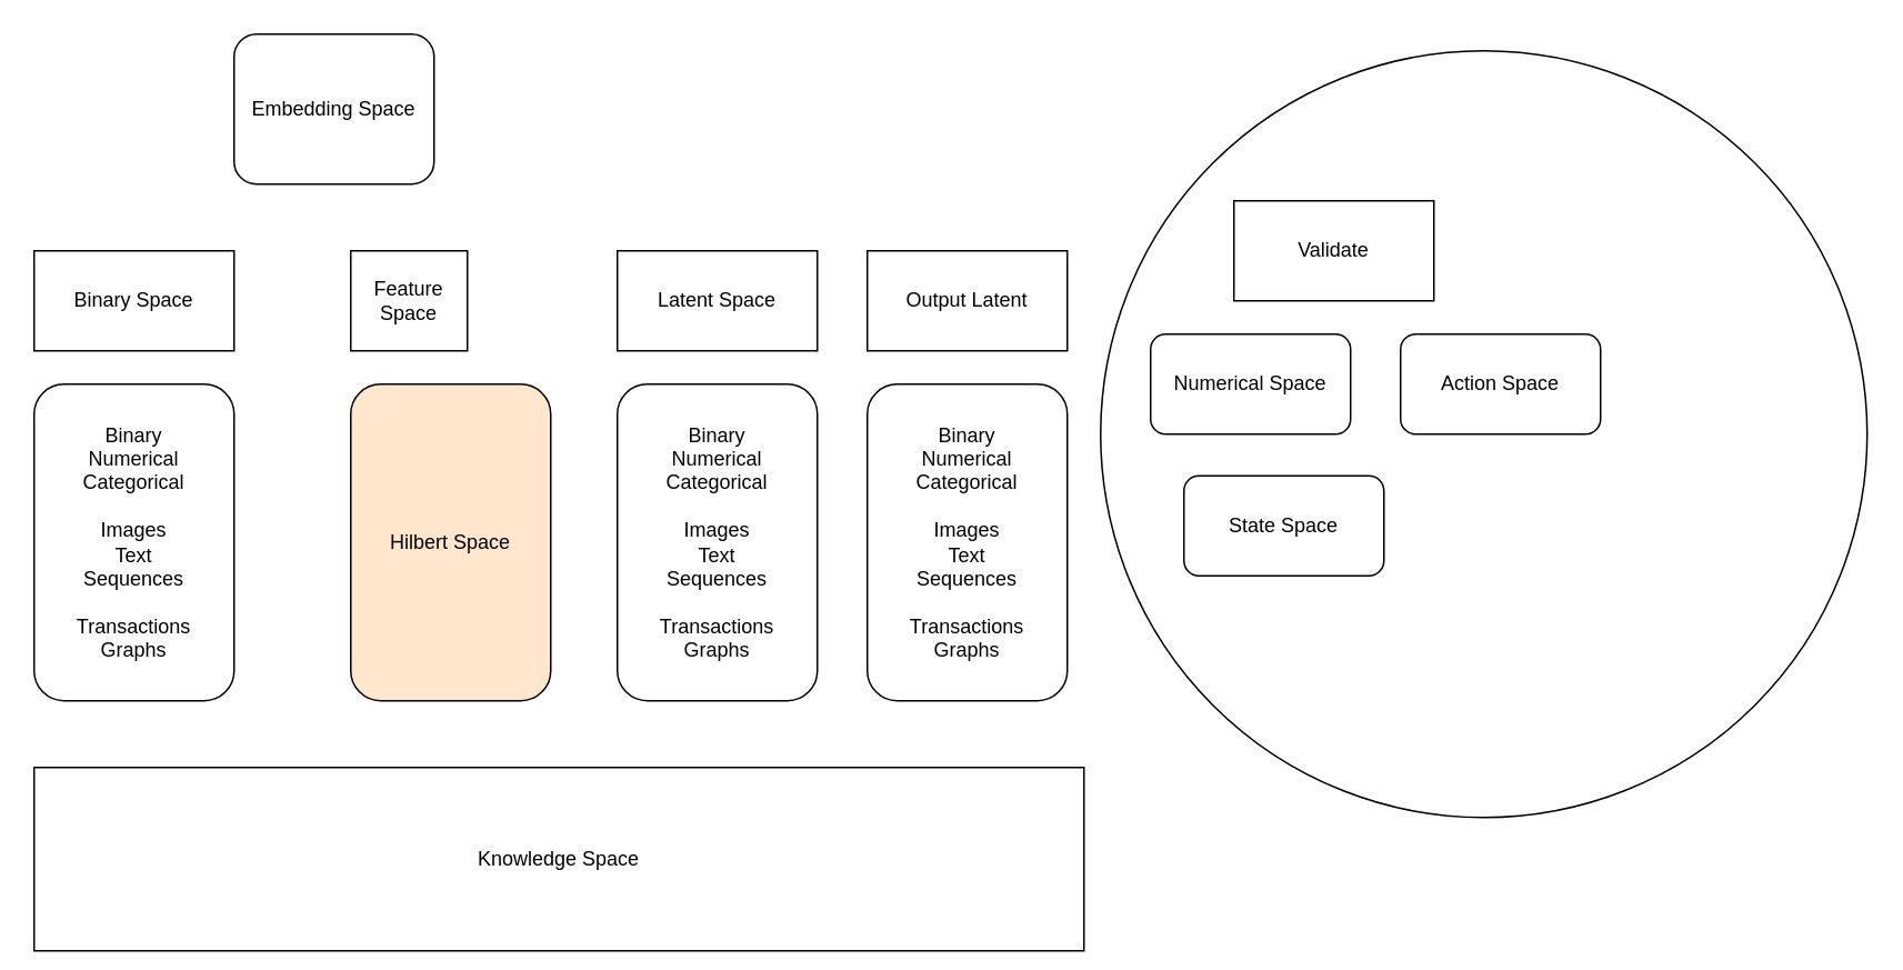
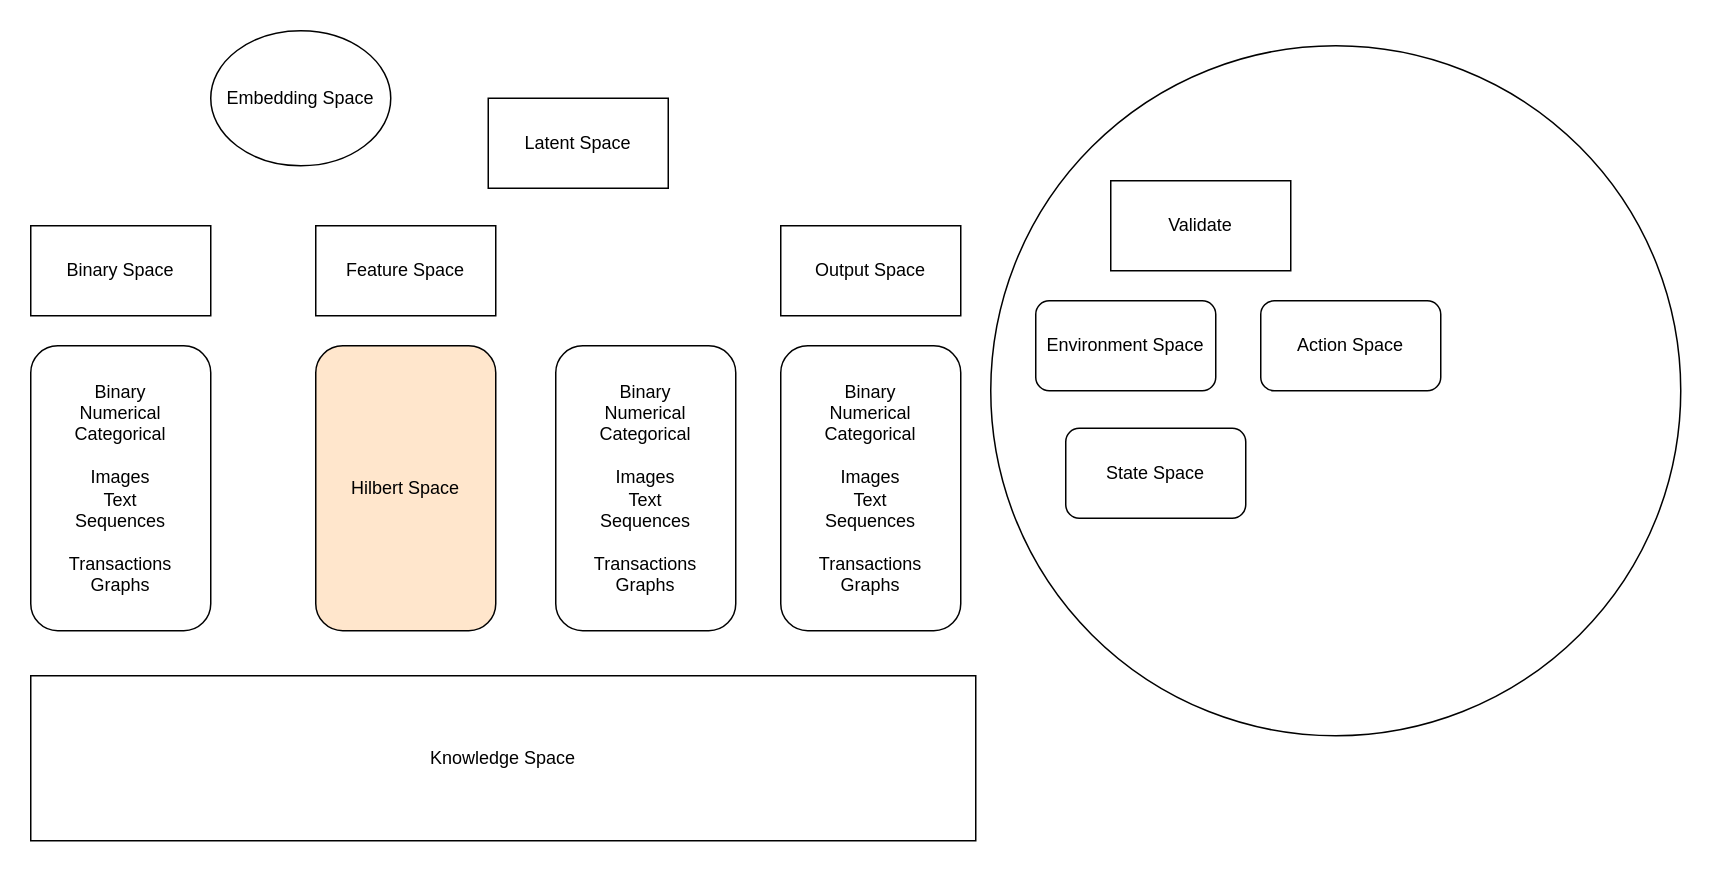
  <mxCell id="0" />
  <mxCell id="1" parent="0" />
  <mxCell id="2" value="Binary Space" style="rounded=0;whiteSpace=wrap;html=1;" vertex="1" parent="1"><mxGeometry x="20" y="150" width="120" height="60" as="geometry" /></mxCell>
  <mxCell id="3" value="Binary&lt;br&gt;Numerical&lt;br&gt;Categorical&lt;br&gt;&lt;br&gt;Images&lt;br&gt;Text&lt;br&gt;Sequences&lt;br&gt;&lt;br&gt;Transactions&lt;br&gt;Graphs" style="rounded=1;whiteSpace=wrap;html=1;" vertex="1" parent="1"><mxGeometry x="20" y="230" width="120" height="190" as="geometry" /></mxCell>
- <mxCell id="4" value="Feature Space" style="rounded=0;whiteSpace=wrap;html=1;" vertex="1" parent="1"><mxGeometry x="210" y="150" width="70" height="60" as="geometry" /></mxCell>
+ <mxCell id="4" value="Feature Space" style="rounded=0;whiteSpace=wrap;html=1;" vertex="1" parent="1"><mxGeometry x="210" y="150" width="120" height="60" as="geometry" /></mxCell>
  <mxCell id="5" value="Hilbert Space" style="rounded=1;whiteSpace=wrap;html=1;fillColor=#ffe6cc;" vertex="1" parent="1"><mxGeometry x="210" y="230" width="120" height="190" as="geometry" /></mxCell>
- <mxCell id="6" value="Latent Space" style="rounded=0;whiteSpace=wrap;html=1;" vertex="1" parent="1"><mxGeometry x="370" y="150" width="120" height="60" as="geometry" /></mxCell>
+ <mxCell id="6" value="Latent Space" style="rounded=0;whiteSpace=wrap;html=1;" vertex="1" parent="1"><mxGeometry x="325" y="65" width="120" height="60" as="geometry" /></mxCell>
  <mxCell id="7" value="Binary&lt;br&gt;Numerical&lt;br&gt;Categorical&lt;br&gt;&lt;br&gt;Images&lt;br&gt;Text&lt;br&gt;Sequences&lt;br&gt;&lt;br&gt;Transactions&lt;br&gt;Graphs" style="rounded=1;whiteSpace=wrap;html=1;" vertex="1" parent="1"><mxGeometry x="370" y="230" width="120" height="190" as="geometry" /></mxCell>
- <mxCell id="8" value="Output Latent" style="rounded=0;whiteSpace=wrap;html=1;" vertex="1" parent="1"><mxGeometry x="520" y="150" width="120" height="60" as="geometry" /></mxCell>
+ <mxCell id="8" value="Output Space" style="rounded=0;whiteSpace=wrap;html=1;" vertex="1" parent="1"><mxGeometry x="520" y="150" width="120" height="60" as="geometry" /></mxCell>
  <mxCell id="9" value="Binary&lt;br&gt;Numerical&lt;br&gt;Categorical&lt;br&gt;&lt;br&gt;Images&lt;br&gt;Text&lt;br&gt;Sequences&lt;br&gt;&lt;br&gt;Transactions&lt;br&gt;Graphs" style="rounded=1;whiteSpace=wrap;html=1;" vertex="1" parent="1"><mxGeometry x="520" y="230" width="120" height="190" as="geometry" /></mxCell>
  <mxCell id="10" value="" style="ellipse;whiteSpace=wrap;html=1;aspect=fixed;" vertex="1" parent="1"><mxGeometry x="660" y="30" width="460" height="460" as="geometry" /></mxCell>
  <mxCell id="11" value="Validate" style="rounded=0;whiteSpace=wrap;html=1;" vertex="1" parent="1"><mxGeometry x="740" y="120" width="120" height="60" as="geometry" /></mxCell>
- <mxCell id="12" value="Knowledge Space" style="rounded=0;whiteSpace=wrap;html=1;" vertex="1" parent="1"><mxGeometry x="20" y="460" width="630" height="110" as="geometry" /></mxCell>
+ <mxCell id="12" value="Knowledge Space" style="rounded=0;whiteSpace=wrap;html=1;" vertex="1" parent="1"><mxGeometry x="20" y="450" width="630" height="110" as="geometry" /></mxCell>
  <mxCell id="13" value="State Space" style="rounded=1;whiteSpace=wrap;html=1;" vertex="1" parent="1"><mxGeometry x="710" y="285" width="120" height="60" as="geometry" /></mxCell>
- <mxCell id="14" value="Numerical Space" style="rounded=1;whiteSpace=wrap;html=1;" vertex="1" parent="1"><mxGeometry x="690" y="200" width="120" height="60" as="geometry" /></mxCell>
+ <mxCell id="14" value="Environment Space" style="rounded=1;whiteSpace=wrap;html=1;" vertex="1" parent="1"><mxGeometry x="690" y="200" width="120" height="60" as="geometry" /></mxCell>
  <mxCell id="15" value="Action Space" style="rounded=1;whiteSpace=wrap;html=1;" vertex="1" parent="1"><mxGeometry x="840" y="200" width="120" height="60" as="geometry" /></mxCell>
- <mxCell id="16" value="Embedding Space" style="rounded=1;whiteSpace=wrap;html=1;" vertex="1" parent="1"><mxGeometry x="140" y="20" width="120" height="90" as="geometry" /></mxCell>
+ <mxCell id="16" value="Embedding Space" style="ellipse;whiteSpace=wrap;html=1;" vertex="1" parent="1"><mxGeometry x="140" y="20" width="120" height="90" as="geometry" /></mxCell>
